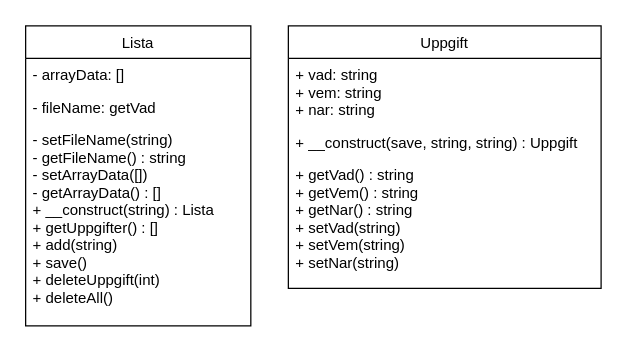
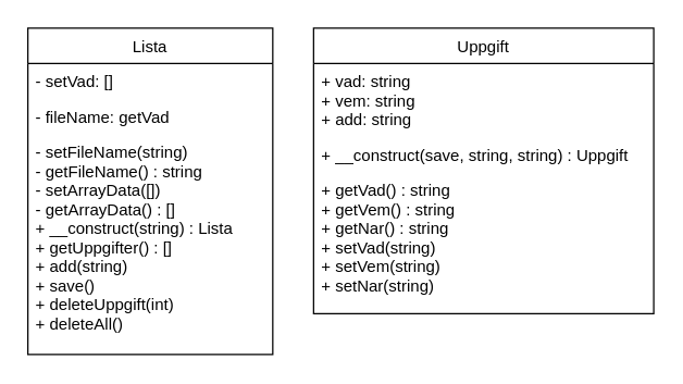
  <mxCell id="0" />
  <mxCell id="1" parent="0" />
  <mxCell id="2" value="Lista" style="swimlane;fontStyle=0;childLayout=stackLayout;horizontal=1;startSize=26;fillColor=none;horizontalStack=0;resizeParent=1;resizeParentMax=0;resizeLast=0;collapsible=1;marginBottom=0;" vertex="1" parent="1"><mxGeometry x="20" y="20" width="180" height="240" as="geometry" /></mxCell>
- <mxCell id="3" value="- arrayData: []" style="text;strokeColor=none;fillColor=none;align=left;verticalAlign=top;spacingLeft=4;spacingRight=4;overflow=hidden;rotatable=0;points=[[0,0.5],[1,0.5]];portConstraint=eastwest;" vertex="1" parent="2"><mxGeometry y="26" width="180" height="26" as="geometry" /></mxCell>
+ <mxCell id="3" value="- setVad: []" style="text;strokeColor=none;fillColor=none;align=left;verticalAlign=top;spacingLeft=4;spacingRight=4;overflow=hidden;rotatable=0;points=[[0,0.5],[1,0.5]];portConstraint=eastwest;" vertex="1" parent="2"><mxGeometry y="26" width="180" height="26" as="geometry" /></mxCell>
  <mxCell id="4" value="- fileName: getVad" style="text;strokeColor=none;fillColor=none;align=left;verticalAlign=top;spacingLeft=4;spacingRight=4;overflow=hidden;rotatable=0;points=[[0,0.5],[1,0.5]];portConstraint=eastwest;" vertex="1" parent="2"><mxGeometry y="52" width="180" height="26" as="geometry" /></mxCell>
  <mxCell id="5" value="- setFileName(string)&#10;- getFileName() : string&#10;- setArrayData([])&#10;- getArrayData() : []&#10;+ __construct(string) : Lista&#10;+ getUppgifter() : []&#10;+ add(string)&#10;+ save()&#10;+ deleteUppgift(int)&#10;+ deleteAll()&#10;" style="text;strokeColor=none;fillColor=none;align=left;verticalAlign=top;spacingLeft=4;spacingRight=4;overflow=hidden;rotatable=0;points=[[0,0.5],[1,0.5]];portConstraint=eastwest;" vertex="1" parent="2"><mxGeometry y="78" width="180" height="162" as="geometry" /></mxCell>
  <mxCell id="6" value="Uppgift" style="swimlane;fontStyle=0;childLayout=stackLayout;horizontal=1;startSize=26;fillColor=none;horizontalStack=0;resizeParent=1;resizeParentMax=0;resizeLast=0;collapsible=1;marginBottom=0;" vertex="1" parent="1"><mxGeometry x="230" y="20" width="250" height="210" as="geometry" /></mxCell>
- <mxCell id="7" value="+ vad: string&#10;+ vem: string&#10;+ nar: string" style="text;strokeColor=none;fillColor=none;align=left;verticalAlign=top;spacingLeft=4;spacingRight=4;overflow=hidden;rotatable=0;points=[[0,0.5],[1,0.5]];portConstraint=eastwest;" vertex="1" parent="6"><mxGeometry y="26" width="250" height="54" as="geometry" /></mxCell>
+ <mxCell id="7" value="+ vad: string&#10;+ vem: string&#10;+ add: string" style="text;strokeColor=none;fillColor=none;align=left;verticalAlign=top;spacingLeft=4;spacingRight=4;overflow=hidden;rotatable=0;points=[[0,0.5],[1,0.5]];portConstraint=eastwest;" vertex="1" parent="6"><mxGeometry y="26" width="250" height="54" as="geometry" /></mxCell>
  <mxCell id="8" value="+ __construct(save, string, string) : Uppgift" style="text;strokeColor=none;fillColor=none;align=left;verticalAlign=top;spacingLeft=4;spacingRight=4;overflow=hidden;rotatable=0;points=[[0,0.5],[1,0.5]];portConstraint=eastwest;" vertex="1" parent="6"><mxGeometry y="80" width="250" height="26" as="geometry" /></mxCell>
  <mxCell id="9" value="+ getVad() : string&#10;+ getVem() : string&#10;+ getNar() : string&#10;+ setVad(string)&#10;+ setVem(string)&#10;+ setNar(string)" style="text;strokeColor=none;fillColor=none;align=left;verticalAlign=top;spacingLeft=4;spacingRight=4;overflow=hidden;rotatable=0;points=[[0,0.5],[1,0.5]];portConstraint=eastwest;" vertex="1" parent="6"><mxGeometry y="106" width="250" height="104" as="geometry" /></mxCell>
